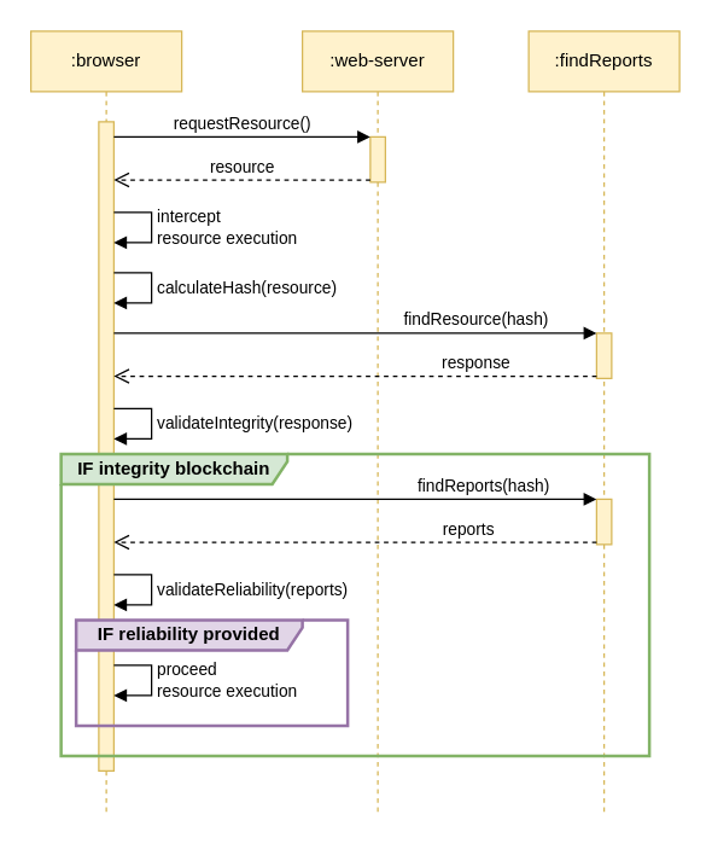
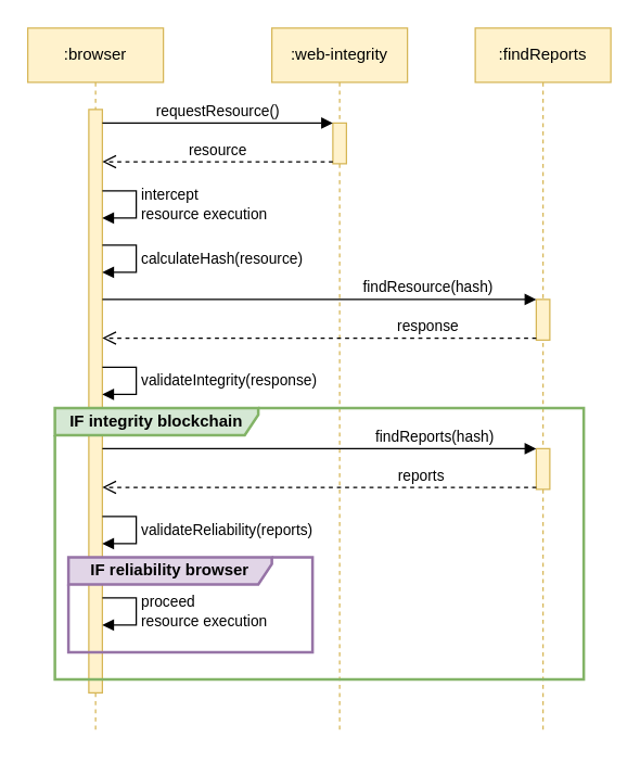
  <mxCell id="0" />
  <mxCell id="1" parent="0" />
  <mxCell id="2" value=":browser" style="shape=umlLifeline;perimeter=lifelinePerimeter;whiteSpace=wrap;html=1;container=1;collapsible=0;recursiveResize=0;outlineConnect=0;fillColor=#fff2cc;strokeColor=#d6b656;" parent="1" vertex="1"><mxGeometry x="20" y="20" width="100" height="520" as="geometry" /></mxCell>
  <mxCell id="3" value="" style="html=1;points=[];perimeter=orthogonalPerimeter;fillColor=#fff2cc;strokeColor=#d6b656;" parent="2" vertex="1"><mxGeometry x="45" y="60" width="10" height="430" as="geometry" /></mxCell>
  <mxCell id="4" value="calculateHash(resource)" style="edgeStyle=orthogonalEdgeStyle;html=1;align=left;spacingLeft=2;endArrow=block;rounded=0;" parent="2" edge="1"><mxGeometry relative="1" as="geometry"><mxPoint x="55" y="160" as="sourcePoint" /><Array as="points"><mxPoint x="80" y="160" /><mxPoint x="80" y="180" /></Array><mxPoint x="55" y="180" as="targetPoint" /></mxGeometry></mxCell>
  <mxCell id="5" value="intercept &lt;br&gt;resource execution" style="edgeStyle=orthogonalEdgeStyle;html=1;align=left;spacingLeft=2;endArrow=block;rounded=0;" parent="2" source="3" target="3" edge="1"><mxGeometry relative="1" as="geometry"><mxPoint x="60" y="120" as="sourcePoint" /><Array as="points"><mxPoint x="80" y="120" /><mxPoint x="80" y="140" /></Array><mxPoint x="60" y="140" as="targetPoint" /></mxGeometry></mxCell>
  <mxCell id="6" value="validateIntegrity(response)" style="edgeStyle=orthogonalEdgeStyle;html=1;align=left;spacingLeft=2;endArrow=block;rounded=0;" edge="1" target="3" parent="2" source="3"><mxGeometry relative="1" as="geometry"><mxPoint x="60" y="250" as="sourcePoint" /><Array as="points"><mxPoint x="80" y="250" /><mxPoint x="80" y="270" /></Array><mxPoint x="65" y="270" as="targetPoint" /></mxGeometry></mxCell>
  <mxCell id="7" value="validateReliability(reports)" style="edgeStyle=orthogonalEdgeStyle;html=1;align=left;spacingLeft=2;endArrow=block;rounded=0;" edge="1" parent="2" source="3" target="3"><mxGeometry relative="1" as="geometry"><mxPoint x="60" y="320" as="sourcePoint" /><Array as="points"><mxPoint x="80" y="360" /><mxPoint x="80" y="380" /></Array><mxPoint x="60" y="340" as="targetPoint" /></mxGeometry></mxCell>
  <mxCell id="8" value="proceed&lt;br&gt;resource execution" style="edgeStyle=orthogonalEdgeStyle;html=1;align=left;spacingLeft=2;endArrow=block;rounded=0;" parent="2" source="3" target="3" edge="1"><mxGeometry relative="1" as="geometry"><mxPoint x="60" y="360" as="sourcePoint" /><Array as="points"><mxPoint x="80" y="420" /><mxPoint x="80" y="440" /></Array><mxPoint x="60" y="380" as="targetPoint" /></mxGeometry></mxCell>
  <mxCell id="9" value=":findReports" style="shape=umlLifeline;perimeter=lifelinePerimeter;whiteSpace=wrap;html=1;container=1;collapsible=0;recursiveResize=0;outlineConnect=0;fillColor=#fff2cc;strokeColor=#d6b656;" parent="1" vertex="1"><mxGeometry x="350" y="20" width="100" height="520" as="geometry" /></mxCell>
  <mxCell id="10" value="" style="html=1;points=[];perimeter=orthogonalPerimeter;fillColor=#fff2cc;strokeColor=#d6b656;" parent="9" vertex="1"><mxGeometry x="45" y="200" width="10" height="30" as="geometry" /></mxCell>
  <mxCell id="11" value="" style="html=1;points=[];perimeter=orthogonalPerimeter;fillColor=#fff2cc;strokeColor=#d6b656;" vertex="1" parent="9"><mxGeometry x="45" y="310" width="10" height="30" as="geometry" /></mxCell>
- <mxCell id="12" value=":web-server" style="shape=umlLifeline;perimeter=lifelinePerimeter;whiteSpace=wrap;html=1;container=1;collapsible=0;recursiveResize=0;outlineConnect=0;fillColor=#fff2cc;strokeColor=#d6b656;" parent="1" vertex="1"><mxGeometry x="200" y="20" width="100" height="520" as="geometry" /></mxCell>
+ <mxCell id="12" value=":web-integrity" style="shape=umlLifeline;perimeter=lifelinePerimeter;whiteSpace=wrap;html=1;container=1;collapsible=0;recursiveResize=0;outlineConnect=0;fillColor=#fff2cc;strokeColor=#d6b656;" parent="1" vertex="1"><mxGeometry x="200" y="20" width="100" height="520" as="geometry" /></mxCell>
  <mxCell id="13" value="" style="html=1;points=[];perimeter=orthogonalPerimeter;fillColor=#fff2cc;strokeColor=#d6b656;" parent="12" vertex="1"><mxGeometry x="45" y="70" width="10" height="30" as="geometry" /></mxCell>
  <mxCell id="14" value="requestResource()" style="html=1;verticalAlign=bottom;endArrow=block;entryX=0;entryY=0;" parent="1" source="3" target="13" edge="1"><mxGeometry relative="1" as="geometry"><mxPoint x="165" y="90" as="sourcePoint" /></mxGeometry></mxCell>
  <mxCell id="15" value="resource" style="html=1;verticalAlign=bottom;endArrow=open;dashed=1;endSize=8;exitX=0;exitY=0.95;" parent="1" source="13" target="3" edge="1"><mxGeometry relative="1" as="geometry"><mxPoint x="165" y="166" as="targetPoint" /></mxGeometry></mxCell>
  <mxCell id="16" value="findResource(hash)" style="html=1;verticalAlign=bottom;endArrow=block;entryX=0;entryY=0;" parent="1" target="10" edge="1"><mxGeometry x="0.5" relative="1" as="geometry"><mxPoint x="75" y="220" as="sourcePoint" /><mxPoint as="offset" /></mxGeometry></mxCell>
  <mxCell id="17" value="response" style="html=1;verticalAlign=bottom;endArrow=open;dashed=1;endSize=8;exitX=0;exitY=0.95;" parent="1" source="10" edge="1"><mxGeometry x="-0.5" relative="1" as="geometry"><mxPoint x="75" y="248.5" as="targetPoint" /><mxPoint as="offset" /></mxGeometry></mxCell>
  <mxCell id="18" value="IF integrity blockchain" style="shape=umlFrame;whiteSpace=wrap;html=1;fillColor=#d5e8d4;strokeColor=#82b366;width=150;height=20;fontStyle=1;strokeWidth=2;" parent="1" vertex="1"><mxGeometry x="40" y="300" width="390" height="200" as="geometry" /></mxCell>
- <mxCell id="19" value="IF reliability provided" style="shape=umlFrame;whiteSpace=wrap;html=1;fillColor=#e1d5e7;strokeColor=#9673a6;width=150;height=20;fontStyle=1;strokeWidth=2;" vertex="1" parent="1"><mxGeometry x="50" y="410" width="180" height="70" as="geometry" /></mxCell>
+ <mxCell id="19" value="IF reliability browser" style="shape=umlFrame;whiteSpace=wrap;html=1;fillColor=#e1d5e7;strokeColor=#9673a6;width=150;height=20;fontStyle=1;strokeWidth=2;" vertex="1" parent="1"><mxGeometry x="50" y="410" width="180" height="70" as="geometry" /></mxCell>
  <mxCell id="20" value="findReports(hash)" style="html=1;verticalAlign=bottom;endArrow=block;entryX=0;entryY=0;" edge="1" target="11" parent="1" source="3"><mxGeometry x="0.531" relative="1" as="geometry"><mxPoint x="325" y="300" as="sourcePoint" /><mxPoint as="offset" /></mxGeometry></mxCell>
  <mxCell id="21" value="reports" style="html=1;verticalAlign=bottom;endArrow=open;dashed=1;endSize=8;exitX=0;exitY=0.95;" edge="1" source="11" parent="1" target="3"><mxGeometry x="-0.469" relative="1" as="geometry"><mxPoint x="325" y="376" as="targetPoint" /><mxPoint as="offset" /></mxGeometry></mxCell>
